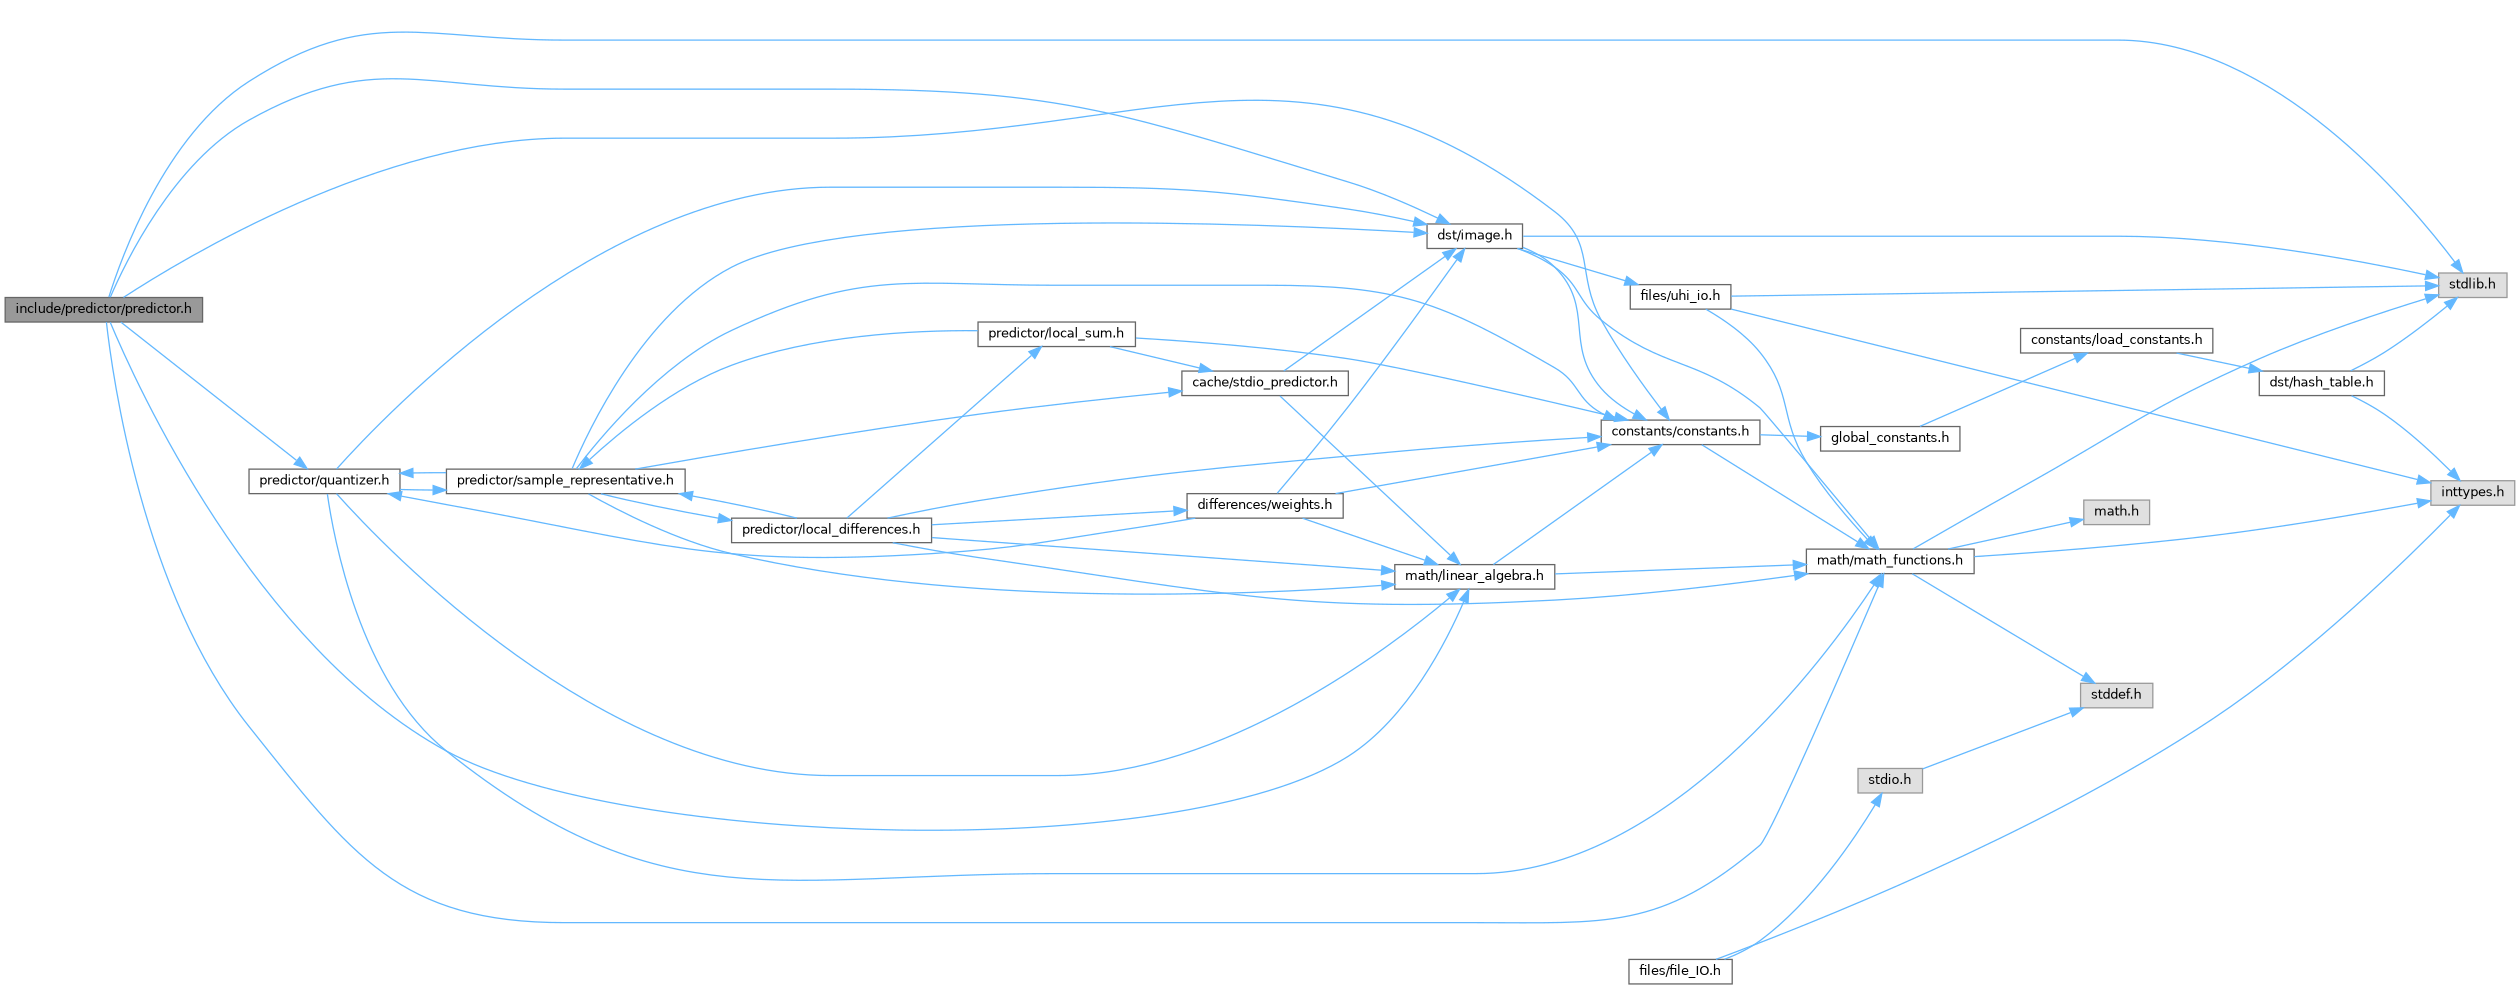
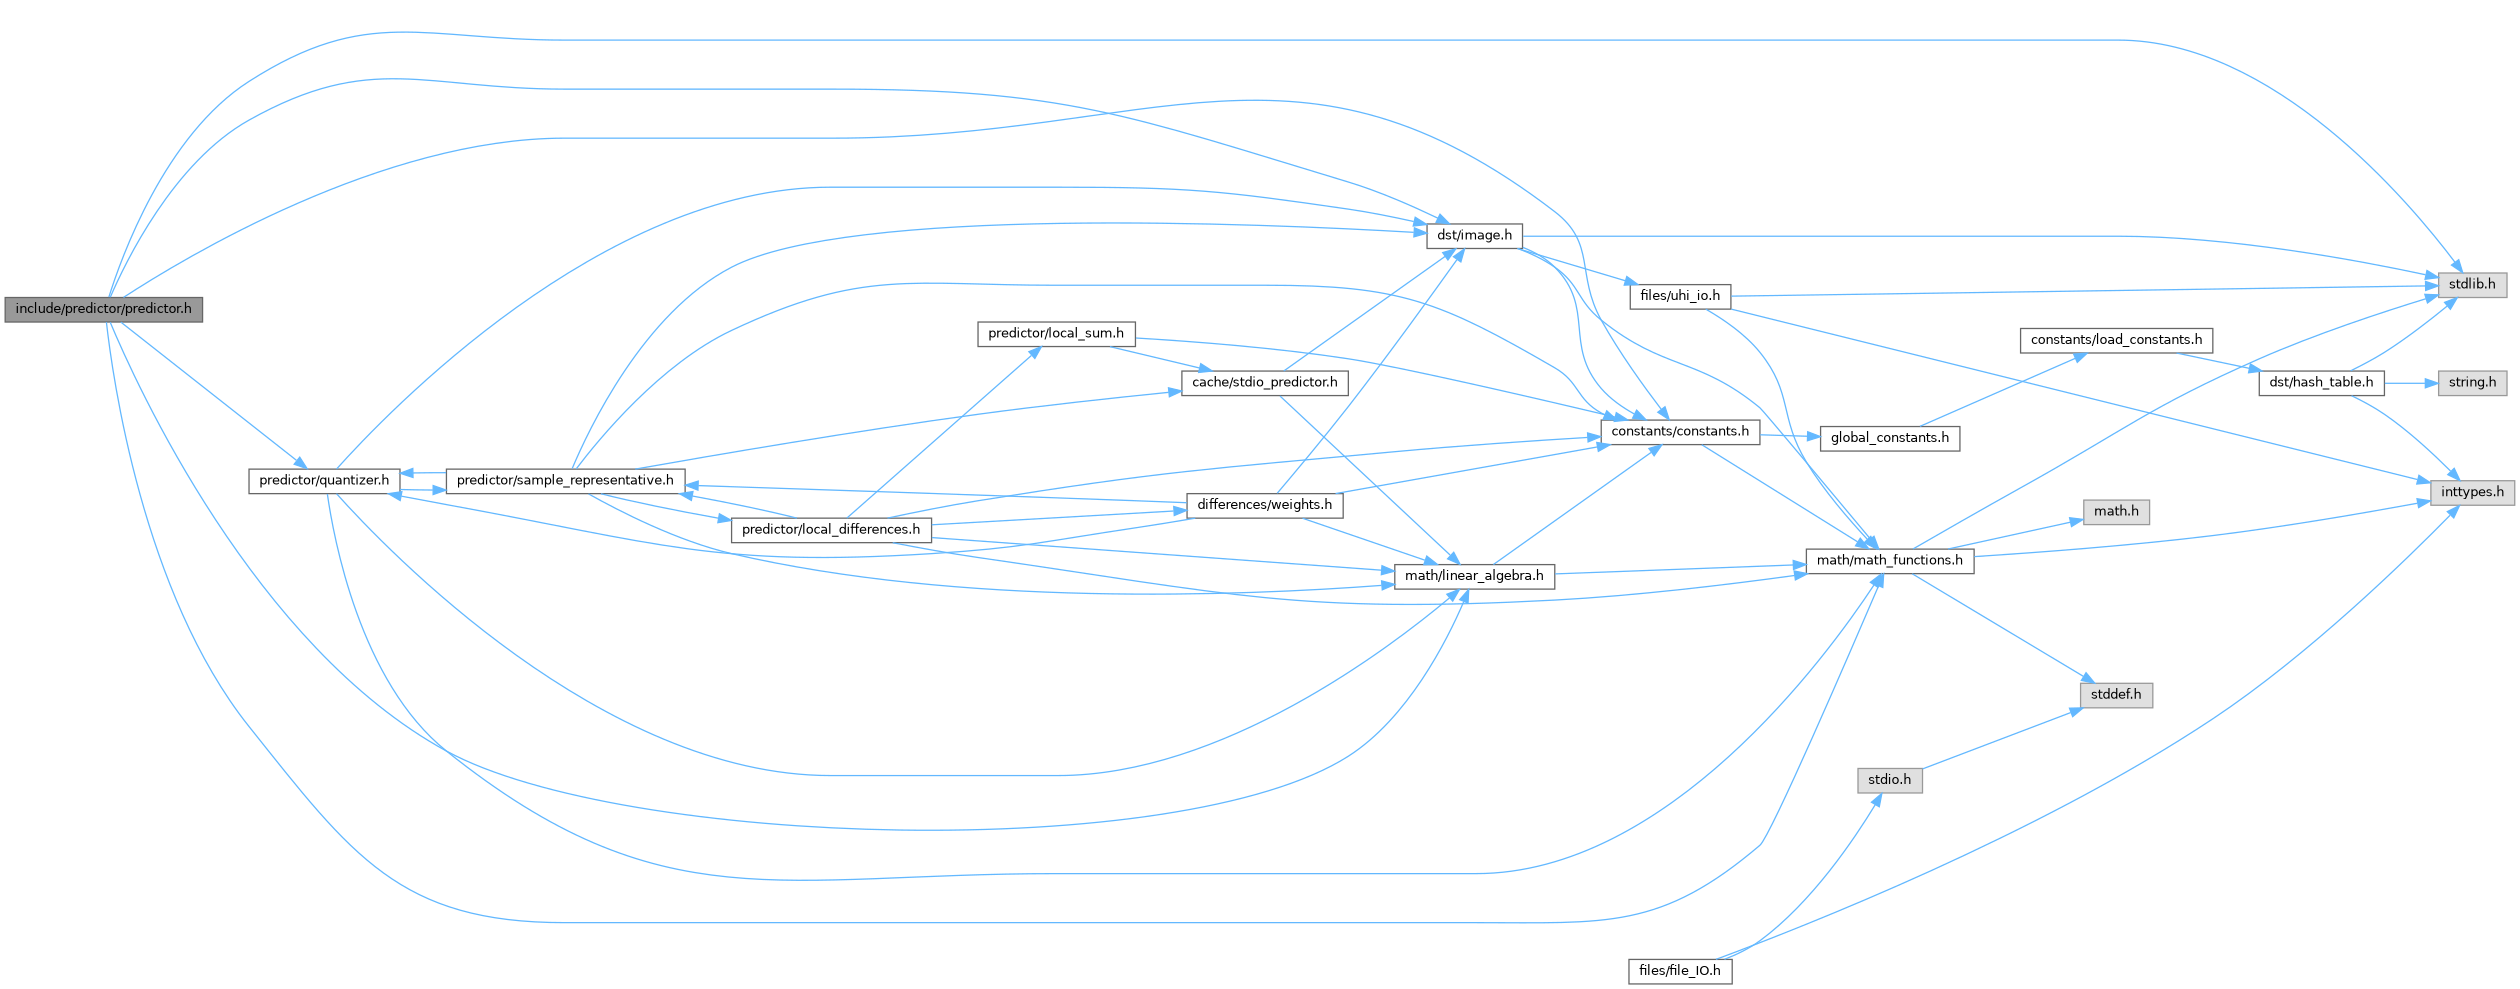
  digraph {
    rankdir=LR
    node [color=grey40 fillcolor=white fontname=Helvetica fontsize=10 shape=box style=filled]
    edge [color=steelblue1 fontname=Helvetica fontsize=10 labelfontname=Helvetica labelfontsize=10 style=solid]
    n1 [color=gray40 fillcolor=grey60 fontcolor=black height=0.2 label="include/predictor/predictor.h" width=0.4]
    n2 [color=grey60 fillcolor="#E0E0E0" height=0.2 label="stdlib.h" width=0.4]
    n3 [height=0.2 label="constants/constants.h" width=0.4]
    n4 [height=0.2 label="math/math_functions.h" width=0.4]
    n5 [height=0.2 label="math/linear_algebra.h" width=0.4]
    n6 [height=0.2 label="dst/image.h" width=0.4]
    n7 [height=0.2 label="predictor/quantizer.h" width=0.4]
    n8 [height=0.2 label="global_constants.h" width=0.4]
    n9 [color=grey60 fillcolor="#E0E0E0" height=0.2 label="math.h" width=0.4]
    n10 [color=grey60 fillcolor="#E0E0E0" height=0.2 label="inttypes.h" width=0.4]
    n11 [color=grey60 fillcolor="#E0E0E0" height=0.2 label="stddef.h" width=0.4]
    n12 [height=0.2 label="files/uhi_io.h" width=0.4]
    n13 [height=0.2 label="predictor/sample_representative.h" width=0.4]
    n14 [height=0.2 label="constants/load_constants.h" width=0.4]
    n15 [height=0.2 label="dst/hash_table.h" width=0.4]
+   n16 [color=grey60 fillcolor="#E0E0E0" height=0.2 label="string.h" width=0.4]
    n17 [height=0.2 label="files/file_IO.h" width=0.4]
    n18 [color=grey60 fillcolor="#E0E0E0" height=0.2 label="stdio.h" width=0.4]
    n19 [height=0.2 label="cache/stdio_predictor.h" width=0.4]
    n20 [height=0.2 label="predictor/local_differences.h" width=0.4]
    n21 [height=0.2 label="predictor/local_sum.h" width=0.4]
    n22 [height=0.2 label="differences/weights.h" width=0.4]
    n1 -> n2
    n1 -> n3
    n1 -> n4
    n1 -> n5
    n1 -> n6
    n1 -> n7
    n3 -> n4
    n3 -> n8
    n4 -> n2
    n4 -> n9
    n4 -> n10
    n4 -> n11
    n5 -> n3
    n5 -> n4
    n6 -> n2
    n6 -> n3
    n6 -> n4
    n6 -> n12
    n7 -> n4
    n7 -> n5
    n7 -> n6
    n7 -> n13
    n8 -> n14
    n12 -> n2
    n12 -> n4
    n12 -> n10
    n13 -> n3
    n13 -> n5
    n13 -> n6
    n13 -> n7
    n13 -> n19
    n13 -> n20
    n14 -> n15
    n15 -> n2
    n15 -> n10
+   n15 -> n16
    n17 -> n10
    n17 -> n18
    n18 -> n11
    n19 -> n5
    n19 -> n6
    n20 -> n3
    n20 -> n4
    n20 -> n5
    n20 -> n13
    n20 -> n21
    n20 -> n22
    n21 -> n3
-   n21 -> n13
+   n22 -> n13
    n21 -> n19
    n22 -> n3
    n22 -> n5
    n22 -> n6
    n22 -> n7
  }
